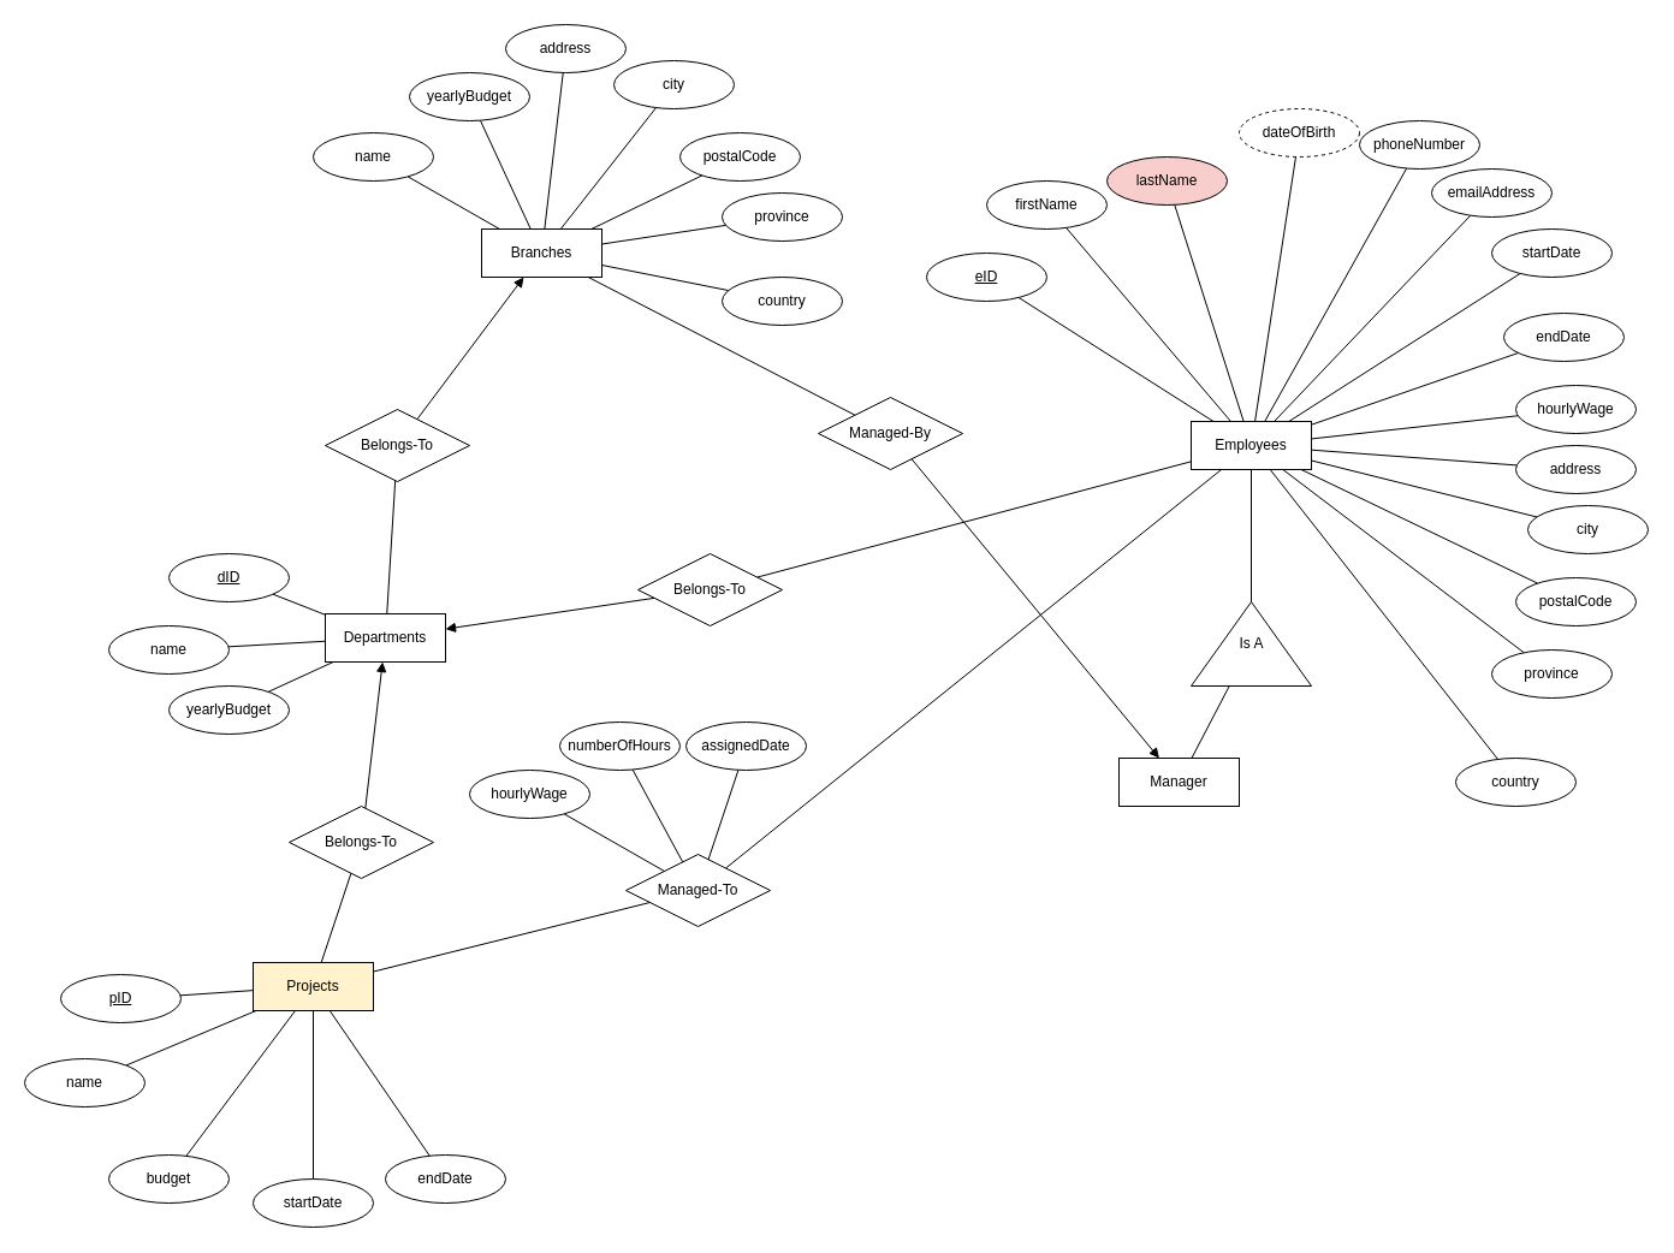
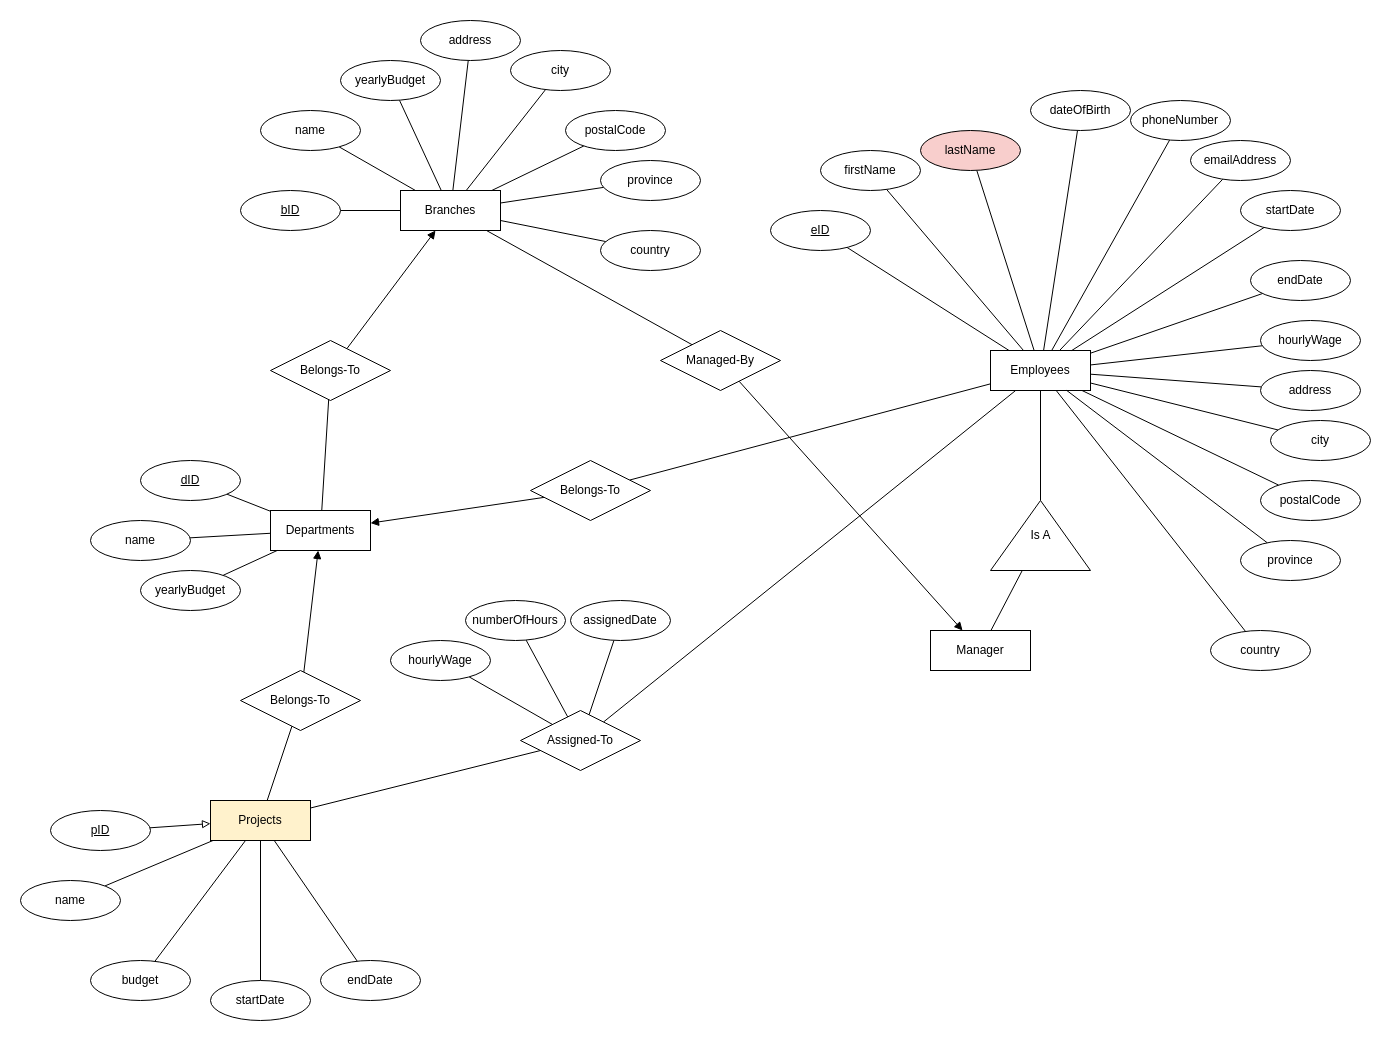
  <mxCell id="0" />
  <mxCell id="1" parent="0" />
  <mxCell id="2" style="edgeStyle=none;rounded=0;orthogonalLoop=1;jettySize=auto;html=1;endArrow=none;endFill=0;" parent="1" source="3" target="82" edge="1"><mxGeometry relative="1" as="geometry" /></mxCell>
  <mxCell id="3" value="Branches" style="whiteSpace=wrap;html=1;align=center;" parent="1" vertex="1"><mxGeometry x="400" y="190" width="100" height="40" as="geometry" /></mxCell>
  <mxCell id="4" style="edgeStyle=none;rounded=0;orthogonalLoop=1;jettySize=auto;html=1;endArrow=none;endFill=0;" parent="1" source="5" target="18" edge="1"><mxGeometry relative="1" as="geometry" /></mxCell>
  <mxCell id="5" value="Departments" style="whiteSpace=wrap;html=1;align=center;" parent="1" vertex="1"><mxGeometry x="270" y="510" width="100" height="40" as="geometry" /></mxCell>
  <mxCell id="6" style="edgeStyle=none;rounded=0;orthogonalLoop=1;jettySize=auto;html=1;endArrow=none;endFill=0;" parent="1" source="8" target="72" edge="1"><mxGeometry relative="1" as="geometry" /></mxCell>
  <mxCell id="7" style="edgeStyle=none;rounded=0;orthogonalLoop=1;jettySize=auto;html=1;endArrow=none;endFill=0;" parent="1" source="8" target="84" edge="1"><mxGeometry relative="1" as="geometry" /></mxCell>
  <mxCell id="8" value="Employees" style="whiteSpace=wrap;html=1;align=center;" parent="1" vertex="1"><mxGeometry x="990" y="350" width="100" height="40" as="geometry" /></mxCell>
  <mxCell id="9" style="edgeStyle=none;rounded=0;orthogonalLoop=1;jettySize=auto;html=1;endArrow=none;endFill=0;" parent="1" source="10" target="74" edge="1"><mxGeometry relative="1" as="geometry" /></mxCell>
  <mxCell id="10" value="Projects" style="whiteSpace=wrap;html=1;align=center;fillColor=#fff2cc;" parent="1" vertex="1"><mxGeometry x="210" y="800" width="100" height="40" as="geometry" /></mxCell>
  <mxCell id="11" style="rounded=0;orthogonalLoop=1;jettySize=auto;html=1;endArrow=none;endFill=0;" parent="1" source="12" target="5" edge="1"><mxGeometry relative="1" as="geometry" /></mxCell>
  <mxCell id="12" value="dID" style="ellipse;whiteSpace=wrap;html=1;align=center;fontStyle=4;" parent="1" vertex="1"><mxGeometry x="140" y="460" width="100" height="40" as="geometry" /></mxCell>
  <mxCell id="13" style="edgeStyle=none;rounded=0;orthogonalLoop=1;jettySize=auto;html=1;endArrow=none;endFill=0;" parent="1" source="14" target="5" edge="1"><mxGeometry relative="1" as="geometry" /></mxCell>
  <mxCell id="14" value="name" style="ellipse;whiteSpace=wrap;html=1;align=center;" parent="1" vertex="1"><mxGeometry x="90" y="520" width="100" height="40" as="geometry" /></mxCell>
  <mxCell id="15" style="edgeStyle=none;rounded=0;orthogonalLoop=1;jettySize=auto;html=1;endArrow=none;endFill=0;" parent="1" source="16" target="5" edge="1"><mxGeometry relative="1" as="geometry" /></mxCell>
  <mxCell id="16" value="yearlyBudget" style="ellipse;whiteSpace=wrap;html=1;align=center;" parent="1" vertex="1"><mxGeometry x="140" y="570" width="100" height="40" as="geometry" /></mxCell>
  <mxCell id="17" style="edgeStyle=none;rounded=0;orthogonalLoop=1;jettySize=auto;html=1;endArrow=block;endFill=1;" parent="1" source="18" target="3" edge="1"><mxGeometry relative="1" as="geometry" /></mxCell>
  <mxCell id="18" value="Belongs-To" style="shape=rhombus;perimeter=rhombusPerimeter;whiteSpace=wrap;html=1;align=center;" parent="1" vertex="1"><mxGeometry x="270" y="340" width="120" height="60" as="geometry" /></mxCell>
+ <mxCell id="19" style="edgeStyle=none;rounded=0;orthogonalLoop=1;jettySize=auto;html=1;endArrow=none;endFill=0;" parent="1" source="20" target="3" edge="1"><mxGeometry relative="1" as="geometry" /></mxCell>
+ <mxCell id="20" value="bID" style="ellipse;whiteSpace=wrap;html=1;align=center;fontStyle=4;" parent="1" vertex="1"><mxGeometry y="190" width="100" height="40" as="geometry" x="240" /></mxCell>
  <mxCell id="21" style="edgeStyle=none;rounded=0;orthogonalLoop=1;jettySize=auto;html=1;endArrow=none;endFill=0;" parent="1" source="22" target="3" edge="1"><mxGeometry relative="1" as="geometry" /></mxCell>
  <mxCell id="22" value="name" style="ellipse;whiteSpace=wrap;html=1;align=center;" parent="1" vertex="1"><mxGeometry x="260" y="110" width="100" height="40" as="geometry" /></mxCell>
  <mxCell id="23" style="edgeStyle=none;rounded=0;orthogonalLoop=1;jettySize=auto;html=1;endArrow=none;endFill=0;" parent="1" source="24" target="3" edge="1"><mxGeometry relative="1" as="geometry"><mxPoint x="460" y="210" as="targetPoint" /></mxGeometry></mxCell>
  <mxCell id="24" value="yearlyBudget" style="ellipse;whiteSpace=wrap;html=1;align=center;" parent="1" vertex="1"><mxGeometry x="340" y="60" width="100" height="40" as="geometry" /></mxCell>
  <mxCell id="25" style="edgeStyle=none;rounded=0;orthogonalLoop=1;jettySize=auto;html=1;endArrow=none;endFill=0;" parent="1" source="26" target="3" edge="1"><mxGeometry relative="1" as="geometry" /></mxCell>
  <mxCell id="26" value="address" style="ellipse;whiteSpace=wrap;html=1;align=center;" parent="1" vertex="1"><mxGeometry x="420" y="20" width="100" height="40" as="geometry" /></mxCell>
  <mxCell id="27" style="edgeStyle=none;rounded=0;orthogonalLoop=1;jettySize=auto;html=1;endArrow=none;endFill=0;" parent="1" source="28" target="3" edge="1"><mxGeometry relative="1" as="geometry" /></mxCell>
  <mxCell id="28" value="city" style="ellipse;whiteSpace=wrap;html=1;align=center;" parent="1" vertex="1"><mxGeometry x="510" y="50" width="100" height="40" as="geometry" /></mxCell>
  <mxCell id="29" style="edgeStyle=none;rounded=0;orthogonalLoop=1;jettySize=auto;html=1;endArrow=none;endFill=0;" parent="1" source="30" target="3" edge="1"><mxGeometry relative="1" as="geometry" /></mxCell>
  <mxCell id="30" value="postalCode" style="ellipse;whiteSpace=wrap;html=1;align=center;" parent="1" vertex="1"><mxGeometry x="565" y="110" width="100" height="40" as="geometry" /></mxCell>
  <mxCell id="31" style="edgeStyle=none;rounded=0;orthogonalLoop=1;jettySize=auto;html=1;endArrow=none;endFill=0;" parent="1" source="32" target="3" edge="1"><mxGeometry relative="1" as="geometry" /></mxCell>
  <mxCell id="32" value="province" style="ellipse;whiteSpace=wrap;html=1;align=center;" parent="1" vertex="1"><mxGeometry x="600" y="160" width="100" height="40" as="geometry" /></mxCell>
- <mxCell id="33" style="edgeStyle=none;rounded=0;orthogonalLoop=1;jettySize=auto;html=1;endArrow=none;endFill=0;" parent="1" source="34" target="10" edge="1"><mxGeometry relative="1" as="geometry" /></mxCell>
+ <mxCell id="33" style="edgeStyle=none;rounded=0;orthogonalLoop=1;jettySize=auto;html=1;endArrow=block;endFill=0;" parent="1" source="34" target="10" edge="1"><mxGeometry relative="1" as="geometry" /></mxCell>
  <mxCell id="34" value="pID" style="ellipse;whiteSpace=wrap;html=1;align=center;fontStyle=4;" parent="1" vertex="1"><mxGeometry x="50" y="810" width="100" height="40" as="geometry" /></mxCell>
  <mxCell id="35" style="edgeStyle=none;rounded=0;orthogonalLoop=1;jettySize=auto;html=1;endArrow=none;endFill=0;" parent="1" source="36" target="10" edge="1"><mxGeometry relative="1" as="geometry" /></mxCell>
  <mxCell id="36" value="name" style="ellipse;whiteSpace=wrap;html=1;align=center;" parent="1" vertex="1"><mxGeometry x="20" y="880" width="100" height="40" as="geometry" /></mxCell>
  <mxCell id="37" style="edgeStyle=none;rounded=0;orthogonalLoop=1;jettySize=auto;html=1;endArrow=none;endFill=0;" parent="1" source="38" target="10" edge="1"><mxGeometry relative="1" as="geometry" /></mxCell>
  <mxCell id="38" value="budget" style="ellipse;whiteSpace=wrap;html=1;align=center;" parent="1" vertex="1"><mxGeometry x="90" y="960" width="100" height="40" as="geometry" /></mxCell>
  <mxCell id="39" style="edgeStyle=none;rounded=0;orthogonalLoop=1;jettySize=auto;html=1;endArrow=none;endFill=0;" parent="1" source="40" target="10" edge="1"><mxGeometry relative="1" as="geometry" /></mxCell>
  <mxCell id="40" value="startDate" style="ellipse;whiteSpace=wrap;html=1;align=center;" parent="1" vertex="1"><mxGeometry x="210" y="980" width="100" height="40" as="geometry" /></mxCell>
  <mxCell id="41" style="edgeStyle=none;rounded=0;orthogonalLoop=1;jettySize=auto;html=1;endArrow=none;endFill=0;" parent="1" source="42" target="10" edge="1"><mxGeometry relative="1" as="geometry" /></mxCell>
  <mxCell id="42" value="endDate" style="ellipse;whiteSpace=wrap;html=1;align=center;" parent="1" vertex="1"><mxGeometry x="320" y="960" width="100" height="40" as="geometry" /></mxCell>
  <mxCell id="43" style="edgeStyle=none;rounded=0;orthogonalLoop=1;jettySize=auto;html=1;endArrow=none;endFill=0;" parent="1" source="44" target="8" edge="1"><mxGeometry relative="1" as="geometry" /></mxCell>
  <mxCell id="44" value="eID" style="ellipse;whiteSpace=wrap;html=1;align=center;fontStyle=4;" parent="1" vertex="1"><mxGeometry x="770" y="210" width="100" height="40" as="geometry" /></mxCell>
  <mxCell id="45" style="edgeStyle=none;rounded=0;orthogonalLoop=1;jettySize=auto;html=1;endArrow=none;endFill=0;" parent="1" source="46" target="8" edge="1"><mxGeometry relative="1" as="geometry"><mxPoint x="926.291" y="238.909" as="sourcePoint" /></mxGeometry></mxCell>
  <mxCell id="46" value="firstName" style="ellipse;whiteSpace=wrap;html=1;align=center;" parent="1" vertex="1"><mxGeometry x="820" y="150" width="100" height="40" as="geometry" /></mxCell>
  <mxCell id="47" style="edgeStyle=none;rounded=0;orthogonalLoop=1;jettySize=auto;html=1;endArrow=none;endFill=0;" parent="1" source="48" target="8" edge="1"><mxGeometry relative="1" as="geometry"><mxPoint x="1003.591" y="169.948" as="sourcePoint" /></mxGeometry></mxCell>
  <mxCell id="48" value="lastName" style="ellipse;whiteSpace=wrap;html=1;align=center;fillColor=#f8cecc;" parent="1" vertex="1"><mxGeometry x="920" y="130" width="100" height="40" as="geometry" /></mxCell>
  <mxCell id="49" style="edgeStyle=none;rounded=0;orthogonalLoop=1;jettySize=auto;html=1;endArrow=none;endFill=0;" parent="1" source="50" target="8" edge="1"><mxGeometry relative="1" as="geometry" /></mxCell>
- <mxCell id="50" value="dateOfBirth" style="ellipse;whiteSpace=wrap;html=1;align=center;dashed=1;" parent="1" vertex="1"><mxGeometry x="1030" y="90" width="100" height="40" as="geometry" /></mxCell>
+ <mxCell id="50" value="dateOfBirth" style="ellipse;whiteSpace=wrap;html=1;align=center;" parent="1" vertex="1"><mxGeometry x="1030" y="90" width="100" height="40" as="geometry" /></mxCell>
  <mxCell id="51" style="edgeStyle=none;rounded=0;orthogonalLoop=1;jettySize=auto;html=1;endArrow=none;endFill=0;" parent="1" source="52" target="8" edge="1"><mxGeometry relative="1" as="geometry" /></mxCell>
  <mxCell id="52" value="phoneNumber" style="ellipse;whiteSpace=wrap;html=1;align=center;" parent="1" vertex="1"><mxGeometry x="1130" y="100" width="100" height="40" as="geometry" /></mxCell>
  <mxCell id="53" style="edgeStyle=none;rounded=0;orthogonalLoop=1;jettySize=auto;html=1;endArrow=none;endFill=0;" parent="1" source="54" target="8" edge="1"><mxGeometry relative="1" as="geometry" /></mxCell>
  <mxCell id="54" value="emailAddress" style="ellipse;whiteSpace=wrap;html=1;align=center;" parent="1" vertex="1"><mxGeometry x="1190" y="140" width="100" height="40" as="geometry" /></mxCell>
  <mxCell id="55" style="edgeStyle=none;rounded=0;orthogonalLoop=1;jettySize=auto;html=1;endArrow=none;endFill=0;" parent="1" source="56" target="8" edge="1"><mxGeometry relative="1" as="geometry" /></mxCell>
  <mxCell id="56" value="startDate" style="ellipse;whiteSpace=wrap;html=1;align=center;" parent="1" vertex="1"><mxGeometry x="1240" y="190" width="100" height="40" as="geometry" /></mxCell>
  <mxCell id="57" style="edgeStyle=none;rounded=0;orthogonalLoop=1;jettySize=auto;html=1;endArrow=none;endFill=0;" parent="1" source="58" target="8" edge="1"><mxGeometry relative="1" as="geometry" /></mxCell>
  <mxCell id="58" value="endDate" style="ellipse;whiteSpace=wrap;html=1;align=center;" parent="1" vertex="1"><mxGeometry x="1250" y="260" width="100" height="40" as="geometry" /></mxCell>
  <mxCell id="59" style="edgeStyle=none;rounded=0;orthogonalLoop=1;jettySize=auto;html=1;endArrow=none;endFill=0;" parent="1" source="60" target="8" edge="1"><mxGeometry relative="1" as="geometry" /></mxCell>
  <mxCell id="60" value="hourlyWage" style="ellipse;whiteSpace=wrap;html=1;align=center;" parent="1" vertex="1"><mxGeometry x="1260" y="320" width="100" height="40" as="geometry" /></mxCell>
  <mxCell id="61" style="edgeStyle=none;rounded=0;orthogonalLoop=1;jettySize=auto;html=1;endArrow=none;endFill=0;" parent="1" source="62" target="8" edge="1"><mxGeometry relative="1" as="geometry" /></mxCell>
  <mxCell id="62" value="address" style="ellipse;whiteSpace=wrap;html=1;align=center;" parent="1" vertex="1"><mxGeometry x="1260" y="370" width="100" height="40" as="geometry" /></mxCell>
  <mxCell id="63" style="edgeStyle=none;rounded=0;orthogonalLoop=1;jettySize=auto;html=1;endArrow=none;endFill=0;" parent="1" source="64" target="8" edge="1"><mxGeometry relative="1" as="geometry" /></mxCell>
  <mxCell id="64" value="city" style="ellipse;whiteSpace=wrap;html=1;align=center;" parent="1" vertex="1"><mxGeometry x="1270" y="420" width="100" height="40" as="geometry" /></mxCell>
  <mxCell id="65" style="edgeStyle=none;rounded=0;orthogonalLoop=1;jettySize=auto;html=1;endArrow=none;endFill=0;" parent="1" source="66" target="8" edge="1"><mxGeometry relative="1" as="geometry" /></mxCell>
  <mxCell id="66" value="postalCode" style="ellipse;whiteSpace=wrap;html=1;align=center;" parent="1" vertex="1"><mxGeometry x="1260" y="480" width="100" height="40" as="geometry" /></mxCell>
  <mxCell id="67" style="edgeStyle=none;rounded=0;orthogonalLoop=1;jettySize=auto;html=1;endArrow=none;endFill=0;" parent="1" source="68" target="8" edge="1"><mxGeometry relative="1" as="geometry" /></mxCell>
  <mxCell id="68" value="province" style="ellipse;whiteSpace=wrap;html=1;align=center;" parent="1" vertex="1"><mxGeometry x="1240" y="540" width="100" height="40" as="geometry" /></mxCell>
  <mxCell id="69" style="edgeStyle=none;rounded=0;orthogonalLoop=1;jettySize=auto;html=1;endArrow=none;endFill=0;" parent="1" source="70" target="8" edge="1"><mxGeometry relative="1" as="geometry"><mxPoint x="1130.692" y="560.35" as="sourcePoint" /></mxGeometry></mxCell>
  <mxCell id="70" value="country" style="ellipse;whiteSpace=wrap;html=1;align=center;" parent="1" vertex="1"><mxGeometry x="1210" y="630" width="100" height="40" as="geometry" /></mxCell>
  <mxCell id="71" style="edgeStyle=none;rounded=0;orthogonalLoop=1;jettySize=auto;html=1;endArrow=block;endFill=1;" parent="1" source="72" target="5" edge="1"><mxGeometry relative="1" as="geometry" /></mxCell>
  <mxCell id="72" value="Belongs-To" style="shape=rhombus;perimeter=rhombusPerimeter;whiteSpace=wrap;html=1;align=center;" parent="1" vertex="1"><mxGeometry x="530" y="460" width="120" height="60" as="geometry" /></mxCell>
  <mxCell id="73" style="edgeStyle=none;rounded=0;orthogonalLoop=1;jettySize=auto;html=1;endArrow=block;endFill=1;" parent="1" source="74" target="5" edge="1"><mxGeometry relative="1" as="geometry" /></mxCell>
  <mxCell id="74" value="Belongs-To" style="shape=rhombus;perimeter=rhombusPerimeter;whiteSpace=wrap;html=1;align=center;" parent="1" vertex="1"><mxGeometry y="670" width="120" height="60" as="geometry" x="240" /></mxCell>
  <mxCell id="75" style="edgeStyle=none;rounded=0;orthogonalLoop=1;jettySize=auto;html=1;endArrow=none;endFill=0;" parent="1" source="76" target="78" edge="1"><mxGeometry relative="1" as="geometry" /></mxCell>
  <mxCell id="76" value="Manager" style="whiteSpace=wrap;html=1;align=center;" parent="1" vertex="1"><mxGeometry x="930" y="630" width="100" height="40" as="geometry" /></mxCell>
  <mxCell id="77" style="edgeStyle=none;rounded=0;orthogonalLoop=1;jettySize=auto;html=1;endArrow=none;endFill=0;" parent="1" source="78" target="8" edge="1"><mxGeometry relative="1" as="geometry" /></mxCell>
  <mxCell id="78" value="Is A" style="verticalLabelPosition=middle;verticalAlign=middle;html=1;shape=mxgraph.basic.acute_triangle;dx=0.5;labelPosition=center;align=center;" parent="1" vertex="1"><mxGeometry x="990" y="500" width="100" height="70" as="geometry" /></mxCell>
  <mxCell id="79" style="edgeStyle=none;rounded=0;orthogonalLoop=1;jettySize=auto;html=1;endArrow=none;endFill=0;" parent="1" source="80" target="3" edge="1"><mxGeometry relative="1" as="geometry" /></mxCell>
  <mxCell id="80" value="country" style="ellipse;whiteSpace=wrap;html=1;align=center;" parent="1" vertex="1"><mxGeometry x="600" y="230" width="100" height="40" as="geometry" /></mxCell>
  <mxCell id="81" style="edgeStyle=none;rounded=0;orthogonalLoop=1;jettySize=auto;html=1;endArrow=block;endFill=1;" parent="1" source="82" target="76" edge="1"><mxGeometry relative="1" as="geometry"><mxPoint x="735.455" y="590" as="targetPoint" /></mxGeometry></mxCell>
- <mxCell id="82" value="Managed-By" style="shape=rhombus;perimeter=rhombusPerimeter;whiteSpace=wrap;html=1;align=center;" parent="1" vertex="1"><mxGeometry x="680" y="330" width="120" height="60" as="geometry" /></mxCell>
+ <mxCell id="82" value="Managed-By" style="shape=rhombus;perimeter=rhombusPerimeter;whiteSpace=wrap;html=1;align=center;" parent="1" vertex="1"><mxGeometry x="660" y="330" width="120" height="60" as="geometry" /></mxCell>
  <mxCell id="83" style="edgeStyle=none;rounded=0;orthogonalLoop=1;jettySize=auto;html=1;endArrow=none;endFill=0;" parent="1" source="84" target="10" edge="1"><mxGeometry relative="1" as="geometry" /></mxCell>
- <mxCell id="84" value="Managed-To" style="shape=rhombus;perimeter=rhombusPerimeter;whiteSpace=wrap;html=1;align=center;" parent="1" vertex="1"><mxGeometry x="520" y="710" width="120" height="60" as="geometry" /></mxCell>
+ <mxCell id="84" value="Assigned-To" style="shape=rhombus;perimeter=rhombusPerimeter;whiteSpace=wrap;html=1;align=center;" parent="1" vertex="1"><mxGeometry x="520" y="710" width="120" height="60" as="geometry" /></mxCell>
  <mxCell id="85" style="edgeStyle=none;rounded=0;orthogonalLoop=1;jettySize=auto;html=1;endArrow=none;endFill=0;" parent="1" source="86" target="84" edge="1"><mxGeometry relative="1" as="geometry" /></mxCell>
  <mxCell id="86" value="hourlyWage" style="ellipse;whiteSpace=wrap;html=1;align=center;" parent="1" vertex="1"><mxGeometry x="390" y="640" width="100" height="40" as="geometry" /></mxCell>
  <mxCell id="87" style="edgeStyle=none;rounded=0;orthogonalLoop=1;jettySize=auto;html=1;endArrow=none;endFill=0;" parent="1" source="88" target="84" edge="1"><mxGeometry relative="1" as="geometry" /></mxCell>
  <mxCell id="88" value="numberOfHours" style="ellipse;whiteSpace=wrap;html=1;align=center;" parent="1" vertex="1"><mxGeometry x="465" y="600" width="100" height="40" as="geometry" /></mxCell>
  <mxCell id="89" style="edgeStyle=none;rounded=0;orthogonalLoop=1;jettySize=auto;html=1;endArrow=none;endFill=0;" parent="1" source="90" target="84" edge="1"><mxGeometry relative="1" as="geometry" /></mxCell>
  <mxCell id="90" value="assignedDate" style="ellipse;whiteSpace=wrap;html=1;align=center;" parent="1" vertex="1"><mxGeometry x="570" y="600" width="100" height="40" as="geometry" /></mxCell>
